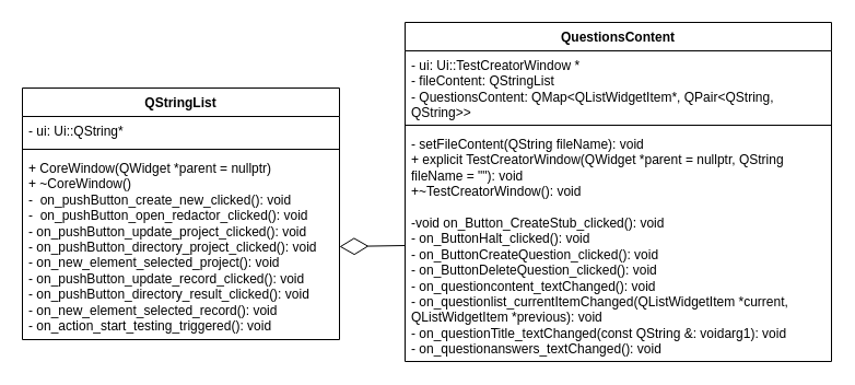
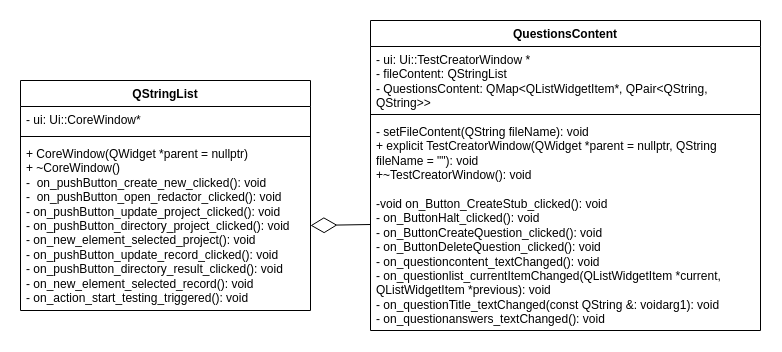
  <mxCell id="0" />
  <mxCell id="1" parent="0" />
  <mxCell id="2" value="QStringList" style="swimlane;fontStyle=1;align=center;verticalAlign=top;childLayout=stackLayout;horizontal=1;startSize=26;horizontalStack=0;resizeParent=1;resizeParentMax=0;resizeLast=0;collapsible=1;marginBottom=0;whiteSpace=wrap;html=1;" vertex="1" parent="1"><mxGeometry x="20" y="80" width="290" height="230" as="geometry" /></mxCell>
- <mxCell id="3" value="- ui: Ui::QString*" style="text;strokeColor=none;fillColor=none;align=left;verticalAlign=top;spacingLeft=4;spacingRight=4;overflow=hidden;rotatable=0;points=[[0,0.5],[1,0.5]];portConstraint=eastwest;whiteSpace=wrap;html=1;" vertex="1" parent="2"><mxGeometry y="26" width="290" height="26" as="geometry" /></mxCell>
+ <mxCell id="3" value="- ui: Ui::CoreWindow*" style="text;strokeColor=none;fillColor=none;align=left;verticalAlign=top;spacingLeft=4;spacingRight=4;overflow=hidden;rotatable=0;points=[[0,0.5],[1,0.5]];portConstraint=eastwest;whiteSpace=wrap;html=1;" vertex="1" parent="2"><mxGeometry y="26" width="290" height="26" as="geometry" /></mxCell>
  <mxCell id="4" value="" style="line;strokeWidth=1;fillColor=none;align=left;verticalAlign=middle;spacingTop=-1;spacingLeft=3;spacingRight=3;rotatable=0;labelPosition=right;points=[];portConstraint=eastwest;strokeColor=inherit;" vertex="1" parent="2"><mxGeometry y="52" width="290" height="8" as="geometry" /></mxCell>
  <mxCell id="5" value="&lt;div&gt;+ CoreWindow(QWidget *parent = nullptr)&lt;/div&gt;&lt;div&gt;+ ~CoreWindow()&lt;/div&gt;&lt;div&gt;-&amp;nbsp; on_pushButton_create_new_clicked(): void&lt;/div&gt;&lt;div&gt;-&amp;nbsp; on_pushButton_open_redactor_clicked(): void&lt;/div&gt;&lt;div&gt;- on_pushButton_update_project_clicked(): void&lt;/div&gt;&lt;div&gt;- on_pushButton_directory_project_clicked(): void&lt;/div&gt;&lt;div&gt;- on_new_element_selected_project(): void&lt;/div&gt;&lt;div&gt;- on_pushButton_update_record_clicked(): void&lt;/div&gt;&lt;div&gt;- on_pushButton_directory_result_clicked(): void&lt;/div&gt;&lt;div&gt;- on_new_element_selected_record(): void&lt;/div&gt;&lt;div&gt;- on_action_start_testing_triggered(): void&lt;/div&gt;" style="text;strokeColor=none;fillColor=none;align=left;verticalAlign=top;spacingLeft=4;spacingRight=4;overflow=hidden;rotatable=0;points=[[0,0.5],[1,0.5]];portConstraint=eastwest;whiteSpace=wrap;html=1;" vertex="1" parent="2"><mxGeometry y="60" width="290" height="170" as="geometry" /></mxCell>
  <mxCell id="6" value="QuestionsContent" style="swimlane;fontStyle=1;align=center;verticalAlign=top;childLayout=stackLayout;horizontal=1;startSize=26;horizontalStack=0;resizeParent=1;resizeParentMax=0;resizeLast=0;collapsible=1;marginBottom=0;whiteSpace=wrap;html=1;" vertex="1" parent="1"><mxGeometry x="370" y="20" width="390" height="310" as="geometry" /></mxCell>
  <mxCell id="7" value="&lt;div&gt;&lt;span style=&quot;background-color: initial;&quot;&gt;- ui:&amp;nbsp;&lt;/span&gt;&lt;span style=&quot;background-color: initial;&quot;&gt;Ui::TestCreatorWindow *&lt;/span&gt;&lt;br&gt;&lt;/div&gt;&lt;div&gt;- fileContent:&amp;nbsp;&lt;span style=&quot;background-color: initial;&quot;&gt;QStringList&lt;/span&gt;&lt;/div&gt;&lt;div&gt;- QuestionsContent:&amp;nbsp;&lt;span style=&quot;background-color: initial;&quot;&gt;QMap&amp;lt;QListWidgetItem*, QPair&amp;lt;QString, QString&amp;gt;&amp;gt;&lt;/span&gt;&lt;/div&gt;" style="text;strokeColor=none;fillColor=none;align=left;verticalAlign=top;spacingLeft=4;spacingRight=4;overflow=hidden;rotatable=0;points=[[0,0.5],[1,0.5]];portConstraint=eastwest;whiteSpace=wrap;html=1;" vertex="1" parent="6"><mxGeometry y="26" width="390" height="64" as="geometry" /></mxCell>
  <mxCell id="8" value="" style="line;strokeWidth=1;fillColor=none;align=left;verticalAlign=middle;spacingTop=-1;spacingLeft=3;spacingRight=3;rotatable=0;labelPosition=right;points=[];portConstraint=eastwest;strokeColor=inherit;" vertex="1" parent="6"><mxGeometry y="90" width="390" height="8" as="geometry" /></mxCell>
  <mxCell id="9" value="- setFileContent(QString fileName):&amp;nbsp;&lt;span style=&quot;background-color: initial;&quot;&gt;void&lt;/span&gt;&lt;div&gt;&lt;span style=&quot;background-color: initial;&quot;&gt;&lt;div&gt;+ explicit TestCreatorWindow(QWidget *parent = nullptr, QString fileName = &quot;&quot;): void&lt;/div&gt;&lt;div&gt;+~TestCreatorWindow(): void&lt;/div&gt;&lt;div&gt;&lt;br&gt;&lt;/div&gt;&lt;div&gt;-void on_Button_CreateStub_clicked(): void&lt;/div&gt;&lt;div&gt;- on_ButtonHalt_clicked(): void&lt;/div&gt;&lt;div&gt;- on_ButtonCreateQuestion_clicked(): void&lt;/div&gt;&lt;div&gt;- on_ButtonDeleteQuestion_clicked(): void&lt;/div&gt;&lt;div&gt;- on_questioncontent_textChanged(): void&lt;/div&gt;&lt;div&gt;- on_questionlist_currentItemChanged(QListWidgetItem *current, QListWidgetItem *previous): void&lt;/div&gt;&lt;div&gt;- on_questionTitle_textChanged(const QString &amp;amp;: voidarg1): void&lt;/div&gt;&lt;div&gt;- on_questionanswers_textChanged(): void&lt;/div&gt;&lt;/span&gt;&lt;/div&gt;" style="text;strokeColor=none;fillColor=none;align=left;verticalAlign=top;spacingLeft=4;spacingRight=4;overflow=hidden;rotatable=0;points=[[0,0.5],[1,0.5]];portConstraint=eastwest;whiteSpace=wrap;html=1;" vertex="1" parent="6"><mxGeometry y="98" width="390" height="212" as="geometry" /></mxCell>
  <mxCell id="10" value="" style="endArrow=diamondThin;endFill=0;endSize=24;html=1;rounded=0;entryX=1;entryY=0.5;entryDx=0;entryDy=0;exitX=0;exitY=0.5;exitDx=0;exitDy=0;" edge="1" parent="1" source="9" target="5"><mxGeometry width="160" relative="1" as="geometry"><mxPoint x="190" y="160" as="sourcePoint" /><mxPoint x="350" y="160" as="targetPoint" /></mxGeometry></mxCell>
